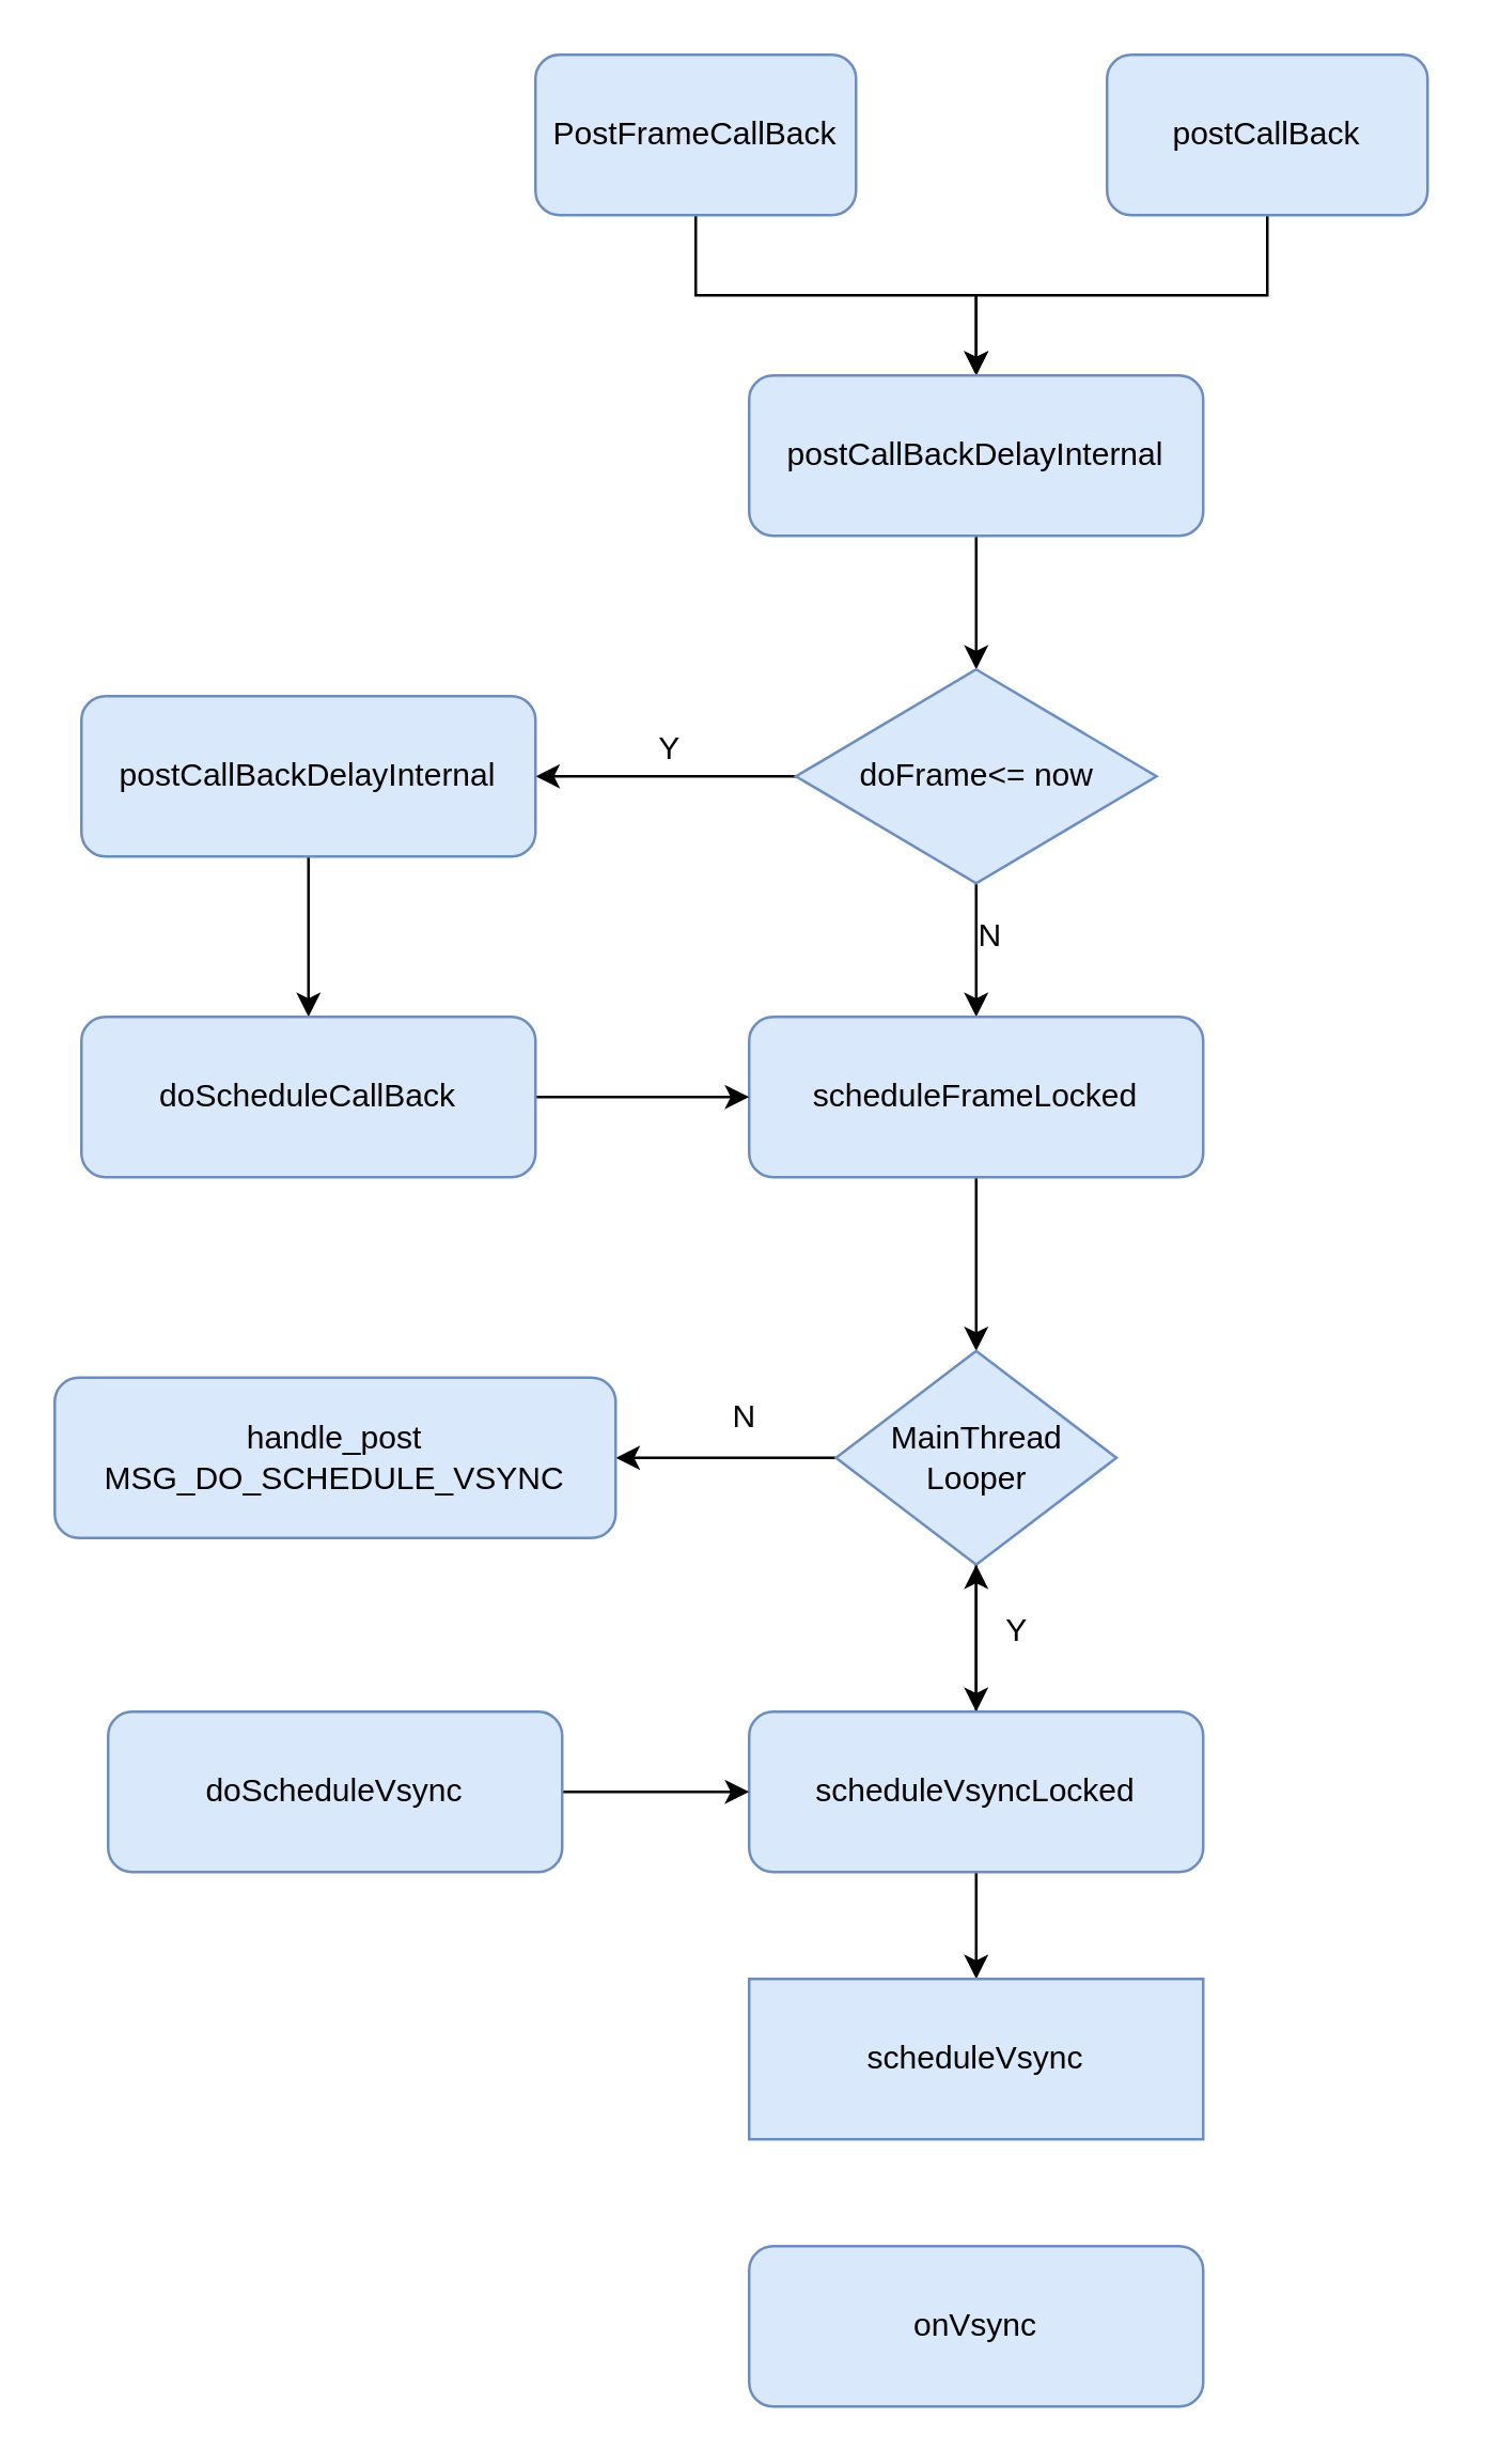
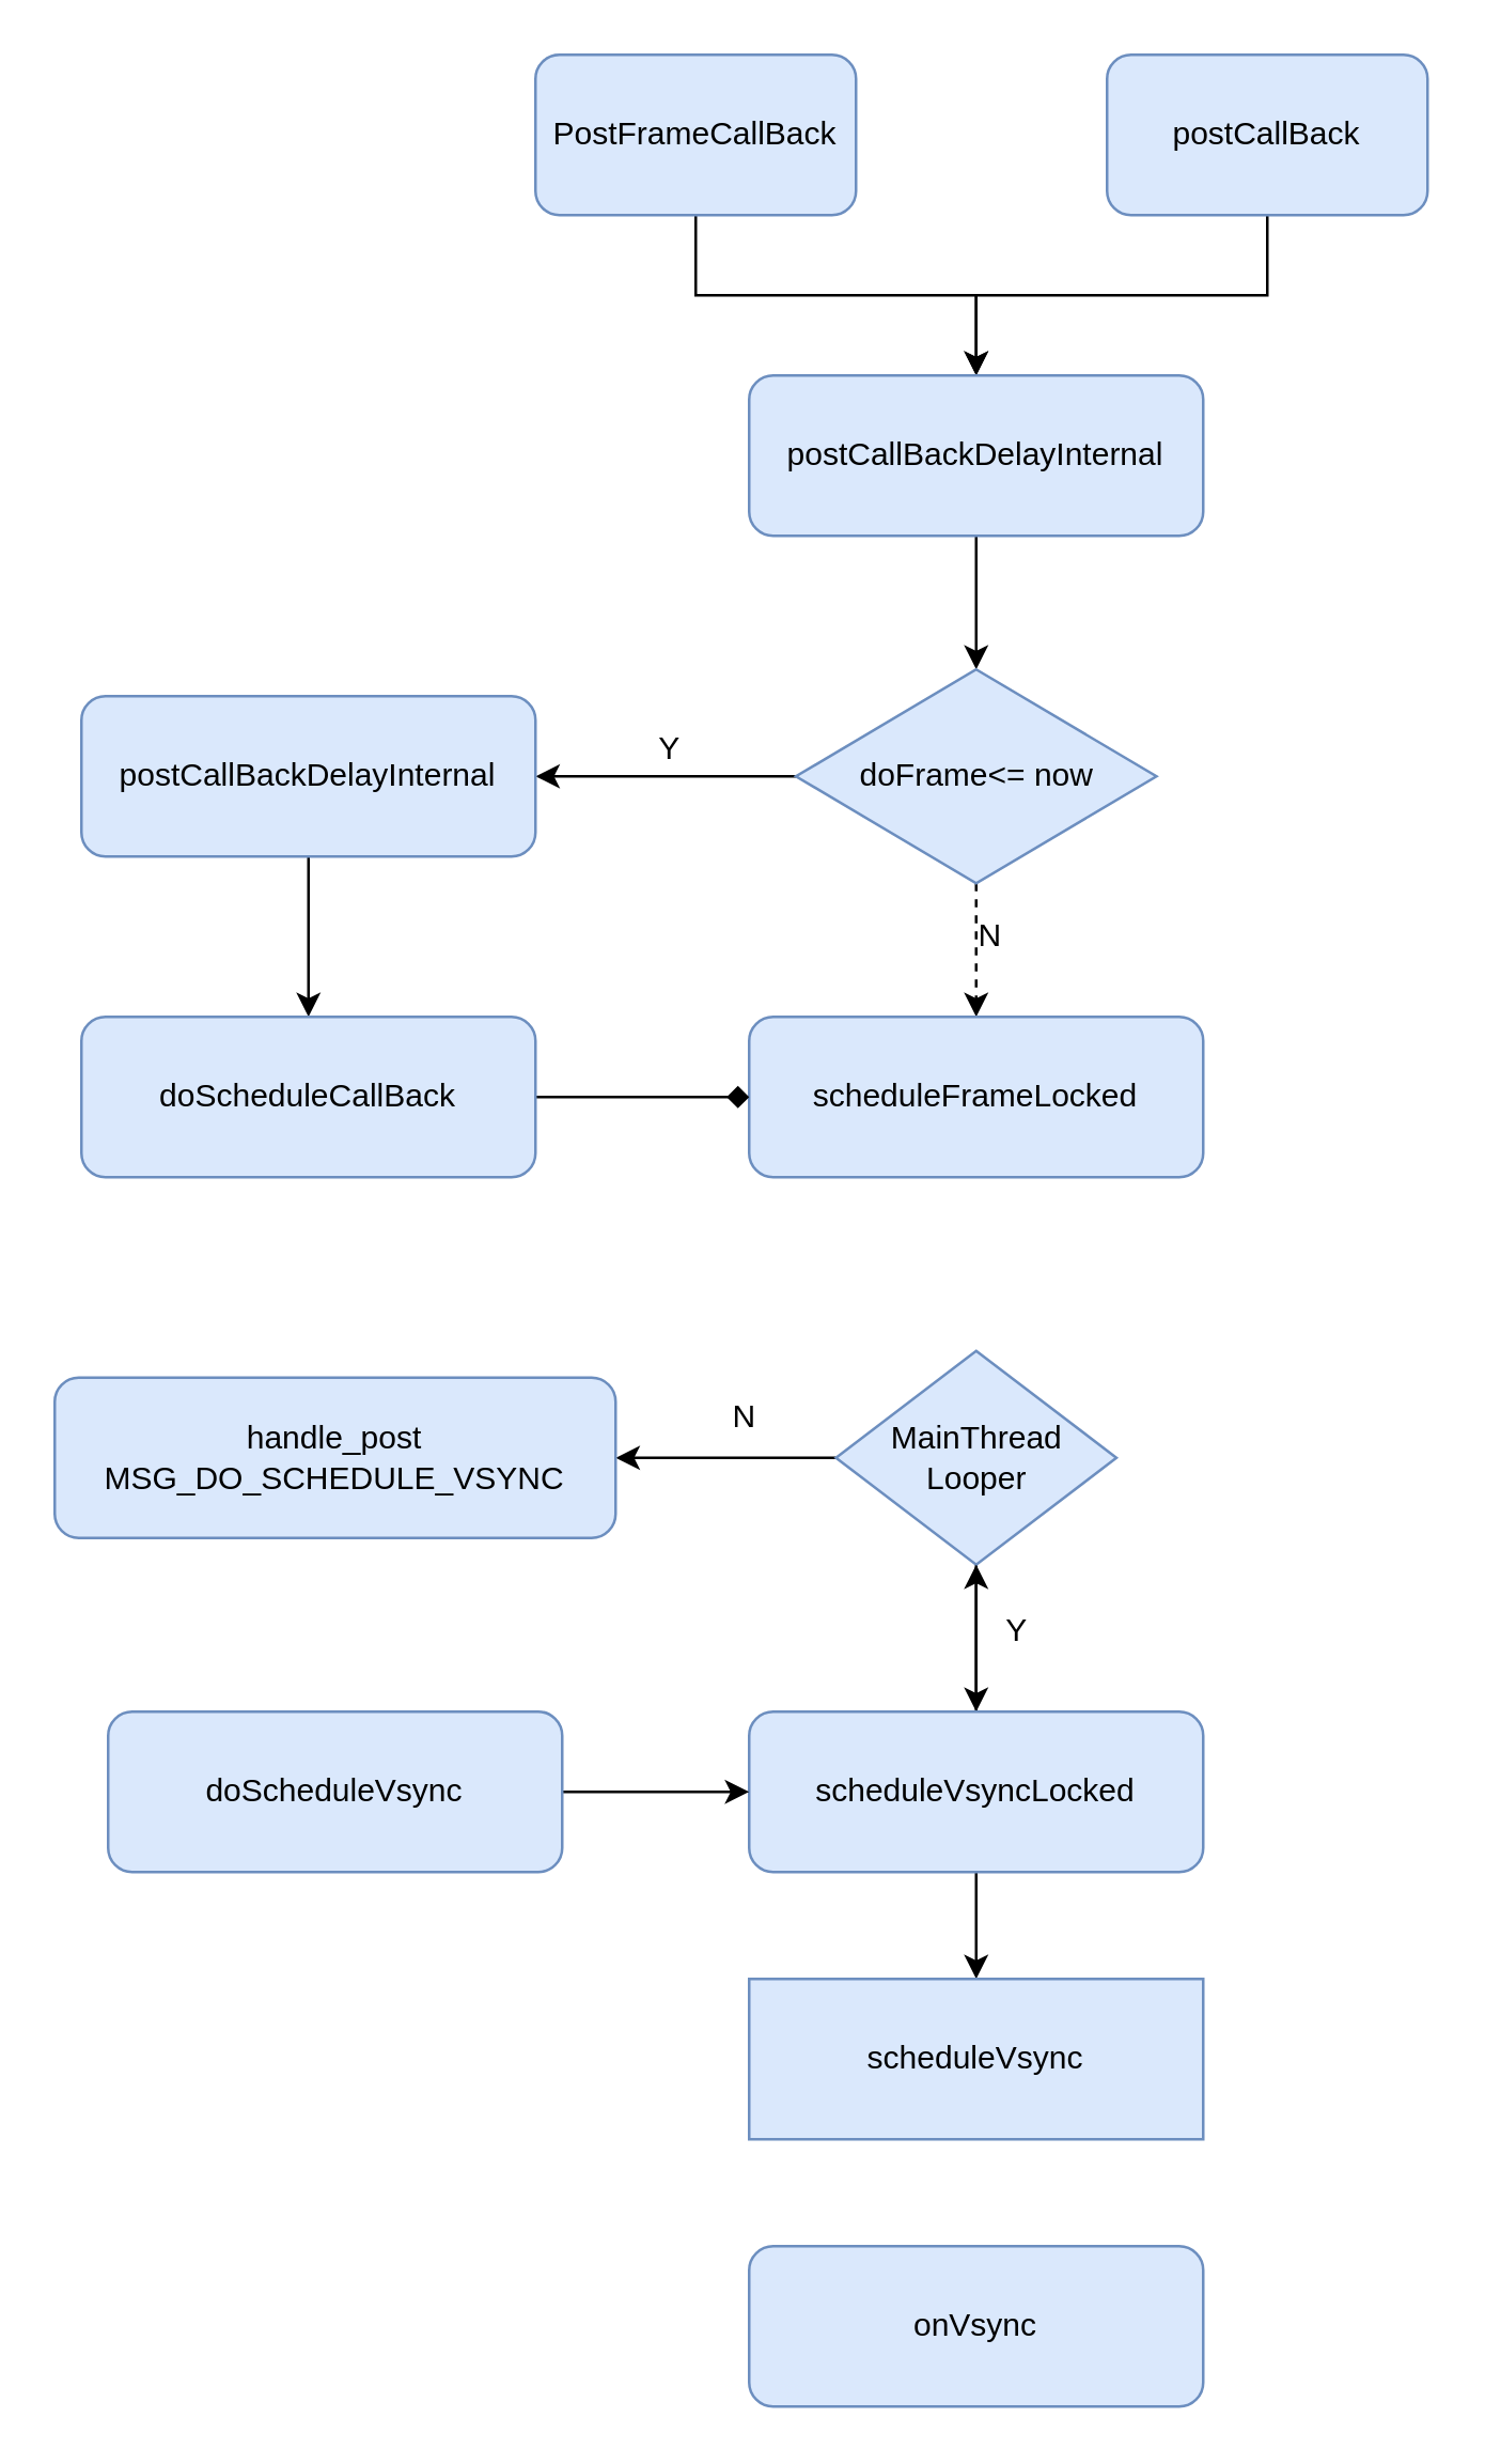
  <mxCell id="0" />
  <mxCell id="1" parent="0" />
  <mxCell id="2" style="edgeStyle=orthogonalEdgeStyle;rounded=0;orthogonalLoop=1;jettySize=auto;html=1;" edge="1" parent="1" source="3" target="7"><mxGeometry relative="1" as="geometry" /></mxCell>
  <mxCell id="3" value="PostFrameCallBack" style="rounded=1;whiteSpace=wrap;html=1;fillColor=#dae8fc;strokeColor=#6c8ebf;" vertex="1" parent="1"><mxGeometry x="200" y="20" width="120" height="60" as="geometry" /></mxCell>
  <mxCell id="4" style="edgeStyle=orthogonalEdgeStyle;rounded=0;orthogonalLoop=1;jettySize=auto;html=1;entryX=0.5;entryY=0;entryDx=0;entryDy=0;" edge="1" parent="1" source="5" target="7"><mxGeometry relative="1" as="geometry" /></mxCell>
  <mxCell id="5" value="postCallBack" style="rounded=1;whiteSpace=wrap;html=1;fillColor=#dae8fc;strokeColor=#6c8ebf;" vertex="1" parent="1"><mxGeometry x="414" y="20" width="120" height="60" as="geometry" /></mxCell>
  <mxCell id="6" value="" style="edgeStyle=orthogonalEdgeStyle;rounded=0;orthogonalLoop=1;jettySize=auto;html=1;" edge="1" parent="1" source="7" target="10"><mxGeometry relative="1" as="geometry" /></mxCell>
  <mxCell id="7" value="postCallBackDelayInternal" style="rounded=1;whiteSpace=wrap;html=1;fillColor=#dae8fc;strokeColor=#6c8ebf;" vertex="1" parent="1"><mxGeometry x="280" y="140" width="170" height="60" as="geometry" /></mxCell>
  <mxCell id="8" value="" style="edgeStyle=orthogonalEdgeStyle;rounded=0;orthogonalLoop=1;jettySize=auto;html=1;" edge="1" parent="1" source="10" target="12"><mxGeometry relative="1" as="geometry" /></mxCell>
- <mxCell id="9" value="" style="edgeStyle=orthogonalEdgeStyle;rounded=0;orthogonalLoop=1;jettySize=auto;html=1;" edge="1" parent="1" source="10" target="14"><mxGeometry relative="1" as="geometry" /></mxCell>
+ <mxCell id="9" value="" style="edgeStyle=orthogonalEdgeStyle;rounded=0;orthogonalLoop=1;jettySize=auto;html=1;dashed=1;" edge="1" parent="1" source="10" target="14"><mxGeometry relative="1" as="geometry" /></mxCell>
  <mxCell id="10" value="doFrame&amp;lt;= now" style="rhombus;whiteSpace=wrap;html=1;fillColor=#dae8fc;strokeColor=#6c8ebf;" vertex="1" parent="1"><mxGeometry x="297.5" y="250" width="135" height="80" as="geometry" /></mxCell>
  <mxCell id="11" value="" style="edgeStyle=orthogonalEdgeStyle;rounded=0;orthogonalLoop=1;jettySize=auto;html=1;" edge="1" parent="1" source="12" target="18"><mxGeometry relative="1" as="geometry" /></mxCell>
  <mxCell id="12" value="postCallBackDelayInternal" style="rounded=1;whiteSpace=wrap;html=1;fillColor=#dae8fc;strokeColor=#6c8ebf;" vertex="1" parent="1"><mxGeometry x="30" y="260" width="170" height="60" as="geometry" /></mxCell>
- <mxCell id="13" value="" style="edgeStyle=orthogonalEdgeStyle;rounded=0;orthogonalLoop=1;jettySize=auto;html=1;" edge="1" parent="1" source="14" target="21"><mxGeometry relative="1" as="geometry" /></mxCell>
  <mxCell id="14" value="scheduleFrameLocked" style="rounded=1;whiteSpace=wrap;html=1;fillColor=#dae8fc;strokeColor=#6c8ebf;" vertex="1" parent="1"><mxGeometry x="280" y="380" width="170" height="60" as="geometry" /></mxCell>
  <mxCell id="15" value="Y" style="text;html=1;align=center;verticalAlign=middle;resizable=0;points=[];autosize=1;strokeColor=none;" vertex="1" parent="1"><mxGeometry x="240" y="270" width="20" height="20" as="geometry" /></mxCell>
  <mxCell id="16" value="N" style="text;html=1;align=center;verticalAlign=middle;resizable=0;points=[];autosize=1;strokeColor=none;" vertex="1" parent="1"><mxGeometry x="360" y="340" width="20" height="20" as="geometry" /></mxCell>
- <mxCell id="17" value="" style="edgeStyle=orthogonalEdgeStyle;rounded=0;orthogonalLoop=1;jettySize=auto;html=1;" edge="1" parent="1" source="18" target="14"><mxGeometry relative="1" as="geometry" /></mxCell>
+ <mxCell id="17" value="" style="edgeStyle=orthogonalEdgeStyle;rounded=0;orthogonalLoop=1;jettySize=auto;html=1;endArrow=diamond;" edge="1" parent="1" source="18" target="14"><mxGeometry relative="1" as="geometry" /></mxCell>
  <mxCell id="18" value="doScheduleCallBack" style="rounded=1;whiteSpace=wrap;html=1;fillColor=#dae8fc;strokeColor=#6c8ebf;" vertex="1" parent="1"><mxGeometry x="30" y="380" width="170" height="60" as="geometry" /></mxCell>
  <mxCell id="19" value="" style="edgeStyle=orthogonalEdgeStyle;rounded=0;orthogonalLoop=1;jettySize=auto;html=1;" edge="1" parent="1" source="21" target="22"><mxGeometry relative="1" as="geometry" /></mxCell>
  <mxCell id="20" value="" style="edgeStyle=orthogonalEdgeStyle;rounded=0;orthogonalLoop=1;jettySize=auto;html=1;" edge="1" parent="1" source="21" target="26"><mxGeometry relative="1" as="geometry" /></mxCell>
  <mxCell id="21" value="MainThread Looper" style="rhombus;whiteSpace=wrap;html=1;fillColor=#dae8fc;strokeColor=#6c8ebf;" vertex="1" parent="1"><mxGeometry x="312.5" y="505" width="105" height="80" as="geometry" /></mxCell>
  <mxCell id="22" value="handle_post&lt;br&gt;MSG_DO_SCHEDULE_VSYNC" style="rounded=1;whiteSpace=wrap;html=1;fillColor=#dae8fc;strokeColor=#6c8ebf;" vertex="1" parent="1"><mxGeometry x="20" y="515" width="210" height="60" as="geometry" /></mxCell>
  <mxCell id="23" value="N" style="text;html=1;align=center;verticalAlign=middle;resizable=0;points=[];autosize=1;strokeColor=none;" vertex="1" parent="1"><mxGeometry x="267.5" y="520" width="20" height="20" as="geometry" /></mxCell>
  <mxCell id="24" value="" style="edgeStyle=orthogonalEdgeStyle;rounded=0;orthogonalLoop=1;jettySize=auto;html=1;" edge="1" parent="1" source="26" target="21"><mxGeometry relative="1" as="geometry" /></mxCell>
  <mxCell id="25" value="" style="edgeStyle=orthogonalEdgeStyle;rounded=0;orthogonalLoop=1;jettySize=auto;html=1;" edge="1" parent="1" source="26" target="30"><mxGeometry relative="1" as="geometry" /></mxCell>
  <mxCell id="26" value="scheduleVsyncLocked" style="rounded=1;whiteSpace=wrap;html=1;fillColor=#dae8fc;strokeColor=#6c8ebf;" vertex="1" parent="1"><mxGeometry x="280" y="640" width="170" height="60" as="geometry" /></mxCell>
  <mxCell id="27" value="Y" style="text;html=1;align=center;verticalAlign=middle;resizable=0;points=[];autosize=1;strokeColor=none;" vertex="1" parent="1"><mxGeometry x="370" y="600" width="20" height="20" as="geometry" /></mxCell>
  <mxCell id="28" value="" style="edgeStyle=orthogonalEdgeStyle;rounded=0;orthogonalLoop=1;jettySize=auto;html=1;" edge="1" parent="1" source="29" target="26"><mxGeometry relative="1" as="geometry" /></mxCell>
  <mxCell id="29" value="doScheduleVsync" style="rounded=1;whiteSpace=wrap;html=1;fillColor=#dae8fc;strokeColor=#6c8ebf;" vertex="1" parent="1"><mxGeometry x="40" y="640" width="170" height="60" as="geometry" /></mxCell>
  <mxCell id="30" value="scheduleVsync" style="whiteSpace=wrap;html=1;fillColor=#dae8fc;strokeColor=#6c8ebf;rounded=0;" vertex="1" parent="1"><mxGeometry x="280" y="740" width="170" height="60" as="geometry" /></mxCell>
  <mxCell id="31" value="onVsync" style="rounded=1;whiteSpace=wrap;html=1;fillColor=#dae8fc;strokeColor=#6c8ebf;" vertex="1" parent="1"><mxGeometry x="280" y="840" width="170" height="60" as="geometry" /></mxCell>
